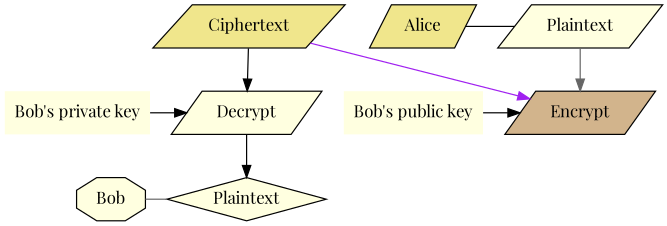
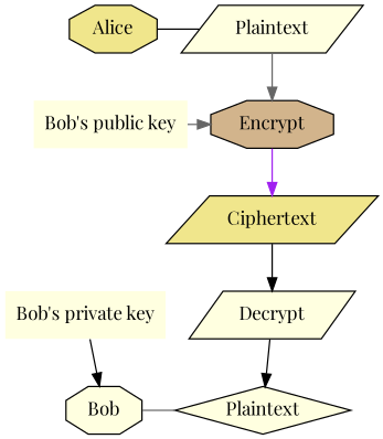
  digraph {
    fontname="Playfair Display"
    rankdir=TB
    node [fillcolor=lightyellow fontname="Playfair Display" shape=parallelogram style=filled]
    edge [color=black fontname="Playfair Display"]
    n1 [label=Plaintext]
-   n2 [fillcolor=khaki label=Alice]
+   n2 [fillcolor=khaki label=Alice shape=octagon]
    n3 [label=Plaintext shape=diamond]
    n4 [label=Bob shape=octagon]
-   n5 [fillcolor=tan label=Encrypt]
+   n5 [fillcolor=tan label=Encrypt shape=octagon]
    n6 [label="Bob's public key" shape=none style="none,filled"]
    n7 [label=Decrypt]
    n8 [label="Bob's private key" shape=none style="none,filled"]
    n9 [fillcolor=khaki label=Ciphertext]
    subgraph sub_1 {
      rank=same
      n1
      n2
    }
    subgraph sub_2 {
      rank=same
      n3
      n4
    }
    subgraph sub_3 {
      rank=same
      n5
      n6
    }
    subgraph sub_4 {
      rank=same
      n7
      n8
    }
    n1 -> n5 [color=gray40]
    n2 -> n1 [dir=none]
    n4 -> n3 [color=gray40 dir=none]
-   n9 -> n5 [color=purple]
-   n6 -> n5
+   n5 -> n9 [color=purple]
+   n6 -> n5 [color=gray40]
    n7 -> n3
-   n8 -> n7
+   n8 -> n4
    n9 -> n7
  }
